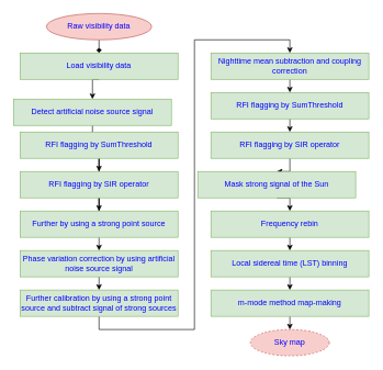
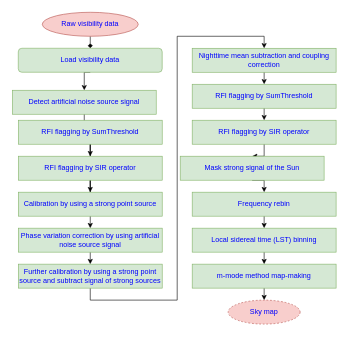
  <mxCell id="0" />
  <mxCell id="1" parent="0" />
  <mxCell id="2" style="edgeStyle=orthogonalEdgeStyle;rounded=0;orthogonalLoop=1;jettySize=auto;html=1;exitX=0.5;exitY=1;exitDx=0;exitDy=0;entryX=0.5;entryY=0;entryDx=0;entryDy=0;endArrow=diamond;" parent="1" source="3" target="5" edge="1"><mxGeometry relative="1" as="geometry" /></mxCell>
  <mxCell id="3" value="Raw visibility data" style="ellipse;whiteSpace=wrap;html=1;fillColor=#f8cecc;strokeColor=#b85450;fontColor=#0000FF;" parent="1" vertex="1"><mxGeometry x="70" y="20" width="160" height="40" as="geometry" /></mxCell>
  <mxCell id="4" style="edgeStyle=orthogonalEdgeStyle;rounded=0;orthogonalLoop=1;jettySize=auto;html=1;exitX=0.5;exitY=1;exitDx=0;exitDy=0;entryX=0.5;entryY=0;entryDx=0;entryDy=0;" parent="1" source="5" target="7" edge="1"><mxGeometry relative="1" as="geometry" /></mxCell>
- <mxCell id="5" value="Load visibility data" style="rounded=0;whiteSpace=wrap;html=1;fillColor=#d5e8d4;strokeColor=#82b366;fontColor=#0000FF;" parent="1" vertex="1"><mxGeometry x="30" y="80" width="240" height="40" as="geometry" /></mxCell>
+ <mxCell id="5" value="Load visibility data" style="whiteSpace=wrap;html=1;fillColor=#d5e8d4;strokeColor=#82b366;fontColor=#0000FF;rounded=1;" parent="1" vertex="1"><mxGeometry x="30" y="80" width="240" height="40" as="geometry" /></mxCell>
  <mxCell id="6" style="edgeStyle=orthogonalEdgeStyle;rounded=0;orthogonalLoop=1;jettySize=auto;html=1;exitX=0.5;exitY=1;exitDx=0;exitDy=0;" parent="1" source="7" target="9" edge="1"><mxGeometry relative="1" as="geometry" /></mxCell>
  <mxCell id="7" value="Detect artificial noise source signal" style="rounded=0;whiteSpace=wrap;html=1;fillColor=#d5e8d4;strokeColor=#82b366;fontColor=#0000FF;" parent="1" vertex="1"><mxGeometry x="20" y="150" width="240" height="40" as="geometry" /></mxCell>
  <mxCell id="8" style="edgeStyle=orthogonalEdgeStyle;rounded=0;orthogonalLoop=1;jettySize=auto;html=1;exitX=0.5;exitY=1;exitDx=0;exitDy=0;" parent="1" source="9" target="11" edge="1"><mxGeometry relative="1" as="geometry" /></mxCell>
  <mxCell id="9" value="RFI flagging by SumThreshold" style="rounded=0;whiteSpace=wrap;html=1;fillColor=#d5e8d4;strokeColor=#82b366;fontColor=#0000FF;" parent="1" vertex="1"><mxGeometry x="30" y="200" width="240" height="40" as="geometry" /></mxCell>
  <mxCell id="10" style="edgeStyle=orthogonalEdgeStyle;rounded=0;orthogonalLoop=1;jettySize=auto;html=1;exitX=0.5;exitY=1;exitDx=0;exitDy=0;" parent="1" source="11" target="13" edge="1"><mxGeometry relative="1" as="geometry" /></mxCell>
  <mxCell id="11" value="RFI flagging by SIR operator" style="rounded=0;whiteSpace=wrap;html=1;fillColor=#d5e8d4;strokeColor=#82b366;fontColor=#0000FF;" parent="1" vertex="1"><mxGeometry x="30" y="260" width="240" height="40" as="geometry" /></mxCell>
  <mxCell id="12" style="edgeStyle=orthogonalEdgeStyle;rounded=0;orthogonalLoop=1;jettySize=auto;html=1;exitX=0.5;exitY=1;exitDx=0;exitDy=0;entryX=0.5;entryY=0;entryDx=0;entryDy=0;" parent="1" source="13" target="15" edge="1"><mxGeometry relative="1" as="geometry" /></mxCell>
- <mxCell id="13" value="Further by using a strong point source" style="rounded=0;whiteSpace=wrap;html=1;fillColor=#d5e8d4;strokeColor=#82b366;fontColor=#0000FF;" parent="1" vertex="1"><mxGeometry x="30" y="320" width="240" height="40" as="geometry" /></mxCell>
+ <mxCell id="13" value="Calibration by using a strong point source" style="rounded=0;whiteSpace=wrap;html=1;fillColor=#d5e8d4;strokeColor=#82b366;fontColor=#0000FF;" parent="1" vertex="1"><mxGeometry x="30" y="320" width="240" height="40" as="geometry" /></mxCell>
  <mxCell id="14" style="edgeStyle=orthogonalEdgeStyle;rounded=0;orthogonalLoop=1;jettySize=auto;html=1;exitX=0.5;exitY=1;exitDx=0;exitDy=0;entryX=0.5;entryY=0;entryDx=0;entryDy=0;" parent="1" source="15" target="17" edge="1"><mxGeometry relative="1" as="geometry" /></mxCell>
  <mxCell id="15" value="Phase variation correction by using artificial noise source signal" style="rounded=0;whiteSpace=wrap;html=1;fillColor=#d5e8d4;strokeColor=#82b366;fontColor=#0000FF;" parent="1" vertex="1"><mxGeometry x="30" y="380" width="240" height="40" as="geometry" /></mxCell>
  <mxCell id="16" style="edgeStyle=orthogonalEdgeStyle;rounded=0;orthogonalLoop=1;jettySize=auto;html=1;exitX=0.5;exitY=1;exitDx=0;exitDy=0;entryX=0.5;entryY=0;entryDx=0;entryDy=0;" parent="1" source="17" target="20" edge="1"><mxGeometry relative="1" as="geometry" /></mxCell>
  <mxCell id="17" value="Further calibration by using a strong point source and subtract signal of strong sources" style="rounded=0;whiteSpace=wrap;html=1;fillColor=#d5e8d4;strokeColor=#82b366;fontColor=#0000FF;" parent="1" vertex="1"><mxGeometry x="30" y="440" width="240" height="40" as="geometry" /></mxCell>
  <mxCell id="18" style="edgeStyle=orthogonalEdgeStyle;rounded=0;orthogonalLoop=1;jettySize=auto;html=1;exitX=0.5;exitY=1;exitDx=0;exitDy=0;" parent="1" source="17" target="17" edge="1"><mxGeometry relative="1" as="geometry" /></mxCell>
  <mxCell id="19" style="edgeStyle=orthogonalEdgeStyle;rounded=0;orthogonalLoop=1;jettySize=auto;html=1;exitX=0.5;exitY=1;exitDx=0;exitDy=0;entryX=0.5;entryY=0;entryDx=0;entryDy=0;" parent="1" source="20" target="22" edge="1"><mxGeometry relative="1" as="geometry" /></mxCell>
  <mxCell id="20" value="Nighttime mean subtraction and coupling correction" style="rounded=0;whiteSpace=wrap;html=1;fillColor=#d5e8d4;strokeColor=#82b366;fontColor=#0000FF;" parent="1" vertex="1"><mxGeometry x="320" y="80" width="240" height="40" as="geometry" /></mxCell>
  <mxCell id="21" style="edgeStyle=orthogonalEdgeStyle;rounded=0;orthogonalLoop=1;jettySize=auto;html=1;exitX=0.5;exitY=1;exitDx=0;exitDy=0;entryX=0.5;entryY=0;entryDx=0;entryDy=0;" parent="1" source="22" target="24" edge="1"><mxGeometry relative="1" as="geometry" /></mxCell>
  <mxCell id="22" value="RFI flagging by SumThreshold" style="rounded=0;whiteSpace=wrap;html=1;fillColor=#d5e8d4;strokeColor=#82b366;fontColor=#0000FF;" parent="1" vertex="1"><mxGeometry x="320" y="140" width="240" height="40" as="geometry" /></mxCell>
  <mxCell id="23" style="edgeStyle=orthogonalEdgeStyle;rounded=0;orthogonalLoop=1;jettySize=auto;html=1;exitX=0.5;exitY=1;exitDx=0;exitDy=0;" parent="1" source="24" target="26" edge="1"><mxGeometry relative="1" as="geometry" /></mxCell>
  <mxCell id="24" value="RFI flagging by SIR operator" style="rounded=0;whiteSpace=wrap;html=1;fillColor=#d5e8d4;strokeColor=#82b366;fontColor=#0000FF;" parent="1" vertex="1"><mxGeometry x="320" y="200" width="240" height="40" as="geometry" /></mxCell>
  <mxCell id="25" style="edgeStyle=orthogonalEdgeStyle;rounded=0;orthogonalLoop=1;jettySize=auto;html=1;exitX=0.5;exitY=1;exitDx=0;exitDy=0;entryX=0.5;entryY=0;entryDx=0;entryDy=0;" parent="1" source="26" target="28" edge="1"><mxGeometry relative="1" as="geometry" /></mxCell>
  <mxCell id="26" value="Mask strong signal of the Sun" style="rounded=0;whiteSpace=wrap;html=1;fillColor=#d5e8d4;strokeColor=#82b366;fontColor=#0000FF;" parent="1" vertex="1"><mxGeometry x="300" y="260" width="240" height="40" as="geometry" /></mxCell>
  <mxCell id="27" style="edgeStyle=orthogonalEdgeStyle;rounded=0;orthogonalLoop=1;jettySize=auto;html=1;exitX=0.5;exitY=1;exitDx=0;exitDy=0;entryX=0.5;entryY=0;entryDx=0;entryDy=0;" parent="1" source="28" target="30" edge="1"><mxGeometry relative="1" as="geometry" /></mxCell>
  <mxCell id="28" value="Frequency rebin" style="rounded=0;whiteSpace=wrap;html=1;fillColor=#d5e8d4;strokeColor=#82b366;fontColor=#0000FF;" parent="1" vertex="1"><mxGeometry x="320" y="320" width="240" height="40" as="geometry" /></mxCell>
  <mxCell id="29" style="edgeStyle=orthogonalEdgeStyle;rounded=0;orthogonalLoop=1;jettySize=auto;html=1;exitX=0.5;exitY=1;exitDx=0;exitDy=0;entryX=0.5;entryY=0;entryDx=0;entryDy=0;" parent="1" source="30" target="33" edge="1"><mxGeometry relative="1" as="geometry" /></mxCell>
  <mxCell id="30" value="Local sidereal time (LST) binning" style="rounded=0;whiteSpace=wrap;html=1;fillColor=#d5e8d4;strokeColor=#82b366;fontColor=#0000FF;" parent="1" vertex="1"><mxGeometry x="320" y="380" width="240" height="40" as="geometry" /></mxCell>
  <mxCell id="31" style="edgeStyle=orthogonalEdgeStyle;rounded=0;orthogonalLoop=1;jettySize=auto;html=1;exitX=0.5;exitY=1;exitDx=0;exitDy=0;" parent="1" source="30" target="30" edge="1"><mxGeometry relative="1" as="geometry" /></mxCell>
  <mxCell id="32" style="edgeStyle=orthogonalEdgeStyle;rounded=0;orthogonalLoop=1;jettySize=auto;html=1;exitX=0.5;exitY=1;exitDx=0;exitDy=0;entryX=0.5;entryY=0;entryDx=0;entryDy=0;" parent="1" source="33" target="34" edge="1"><mxGeometry relative="1" as="geometry" /></mxCell>
  <mxCell id="33" value="m-mode method map-making" style="rounded=0;whiteSpace=wrap;html=1;fillColor=#d5e8d4;strokeColor=#82b366;fontColor=#0000FF;" parent="1" vertex="1"><mxGeometry x="320" y="440" width="240" height="40" as="geometry" /></mxCell>
  <mxCell id="34" value="Sky map" style="ellipse;whiteSpace=wrap;html=1;fillColor=#f8cecc;strokeColor=#b85450;fontColor=#0000FF;dashed=1;" parent="1" vertex="1"><mxGeometry x="380" y="500" width="120" height="40" as="geometry" /></mxCell>
